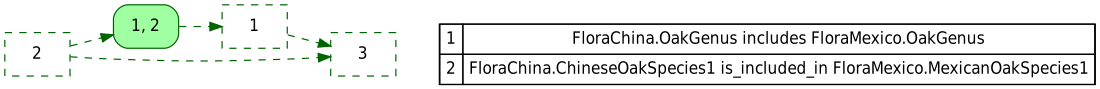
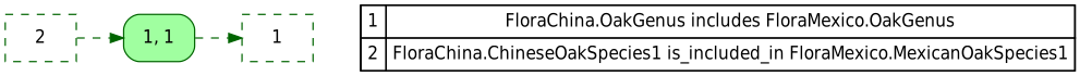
  digraph {
    rankdir=LR
    node [fontname="Helvetica-Narrow" shape=box color="#006400" style=dashed]
    edge [color="#006400" style=dashed]
    n1 [fillcolor=white label=<   <TABLE BORDER="0" CELLBORDER="1" CELLSPACING="0" CELLPADDING="4">  <TR>   <TD>1</TD>   <TD>FloraChina.OakGenus includes FloraMexico.OakGenus</TD>   </TR>  <TR>   <TD>2</TD>   <TD>FloraChina.ChineseOakSpecies1 is_included_in FloraMexico.MexicanOakSpecies1</TD>   </TR>  </TABLE>   > margin=0 color="" style=""]
-   n2 [fillcolor="#A0FFA0" label="1, 2" style="rounded,filled"]
+   n2 [fillcolor="#A0FFA0" label="1, 1" style="rounded,filled"]
    n3 [label=1]
    n4 [label=2]
-   3
    subgraph sub_1 {
      rank=sink
      n1
    }
    n2 -> n3
-   n3 -> 3
    n4 -> n2
-   n4 -> 3
  }
